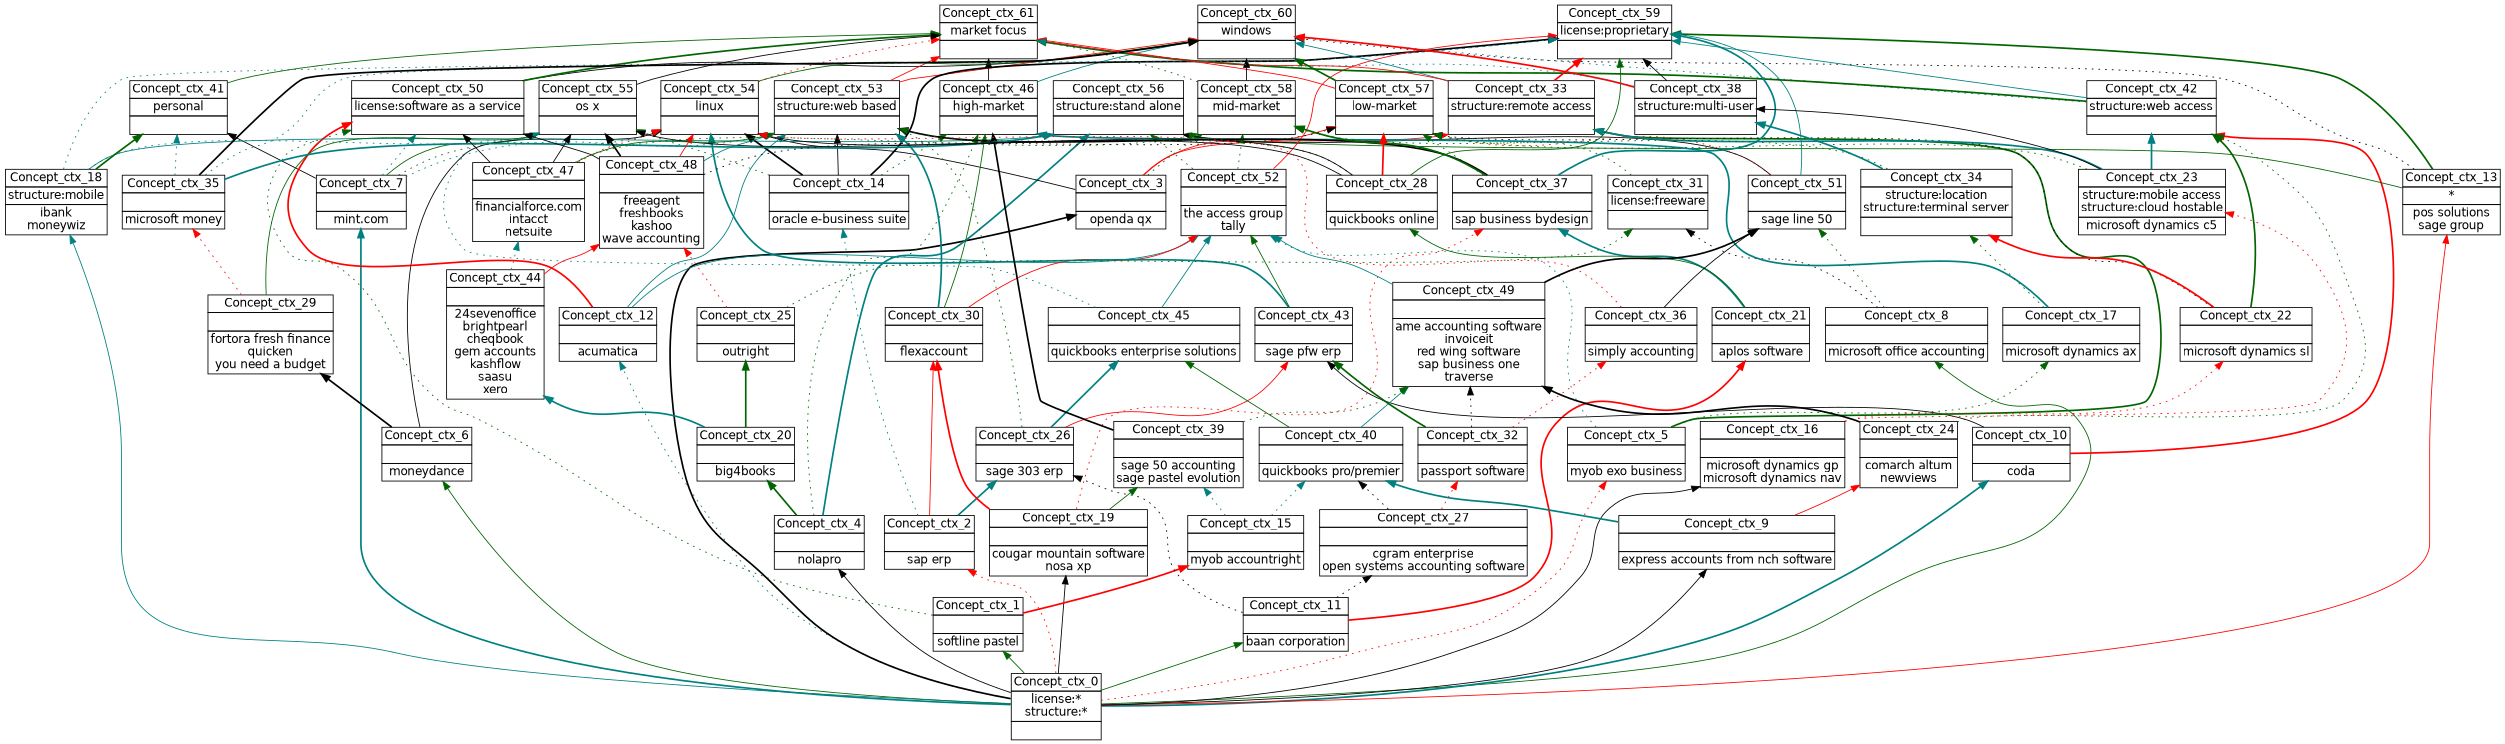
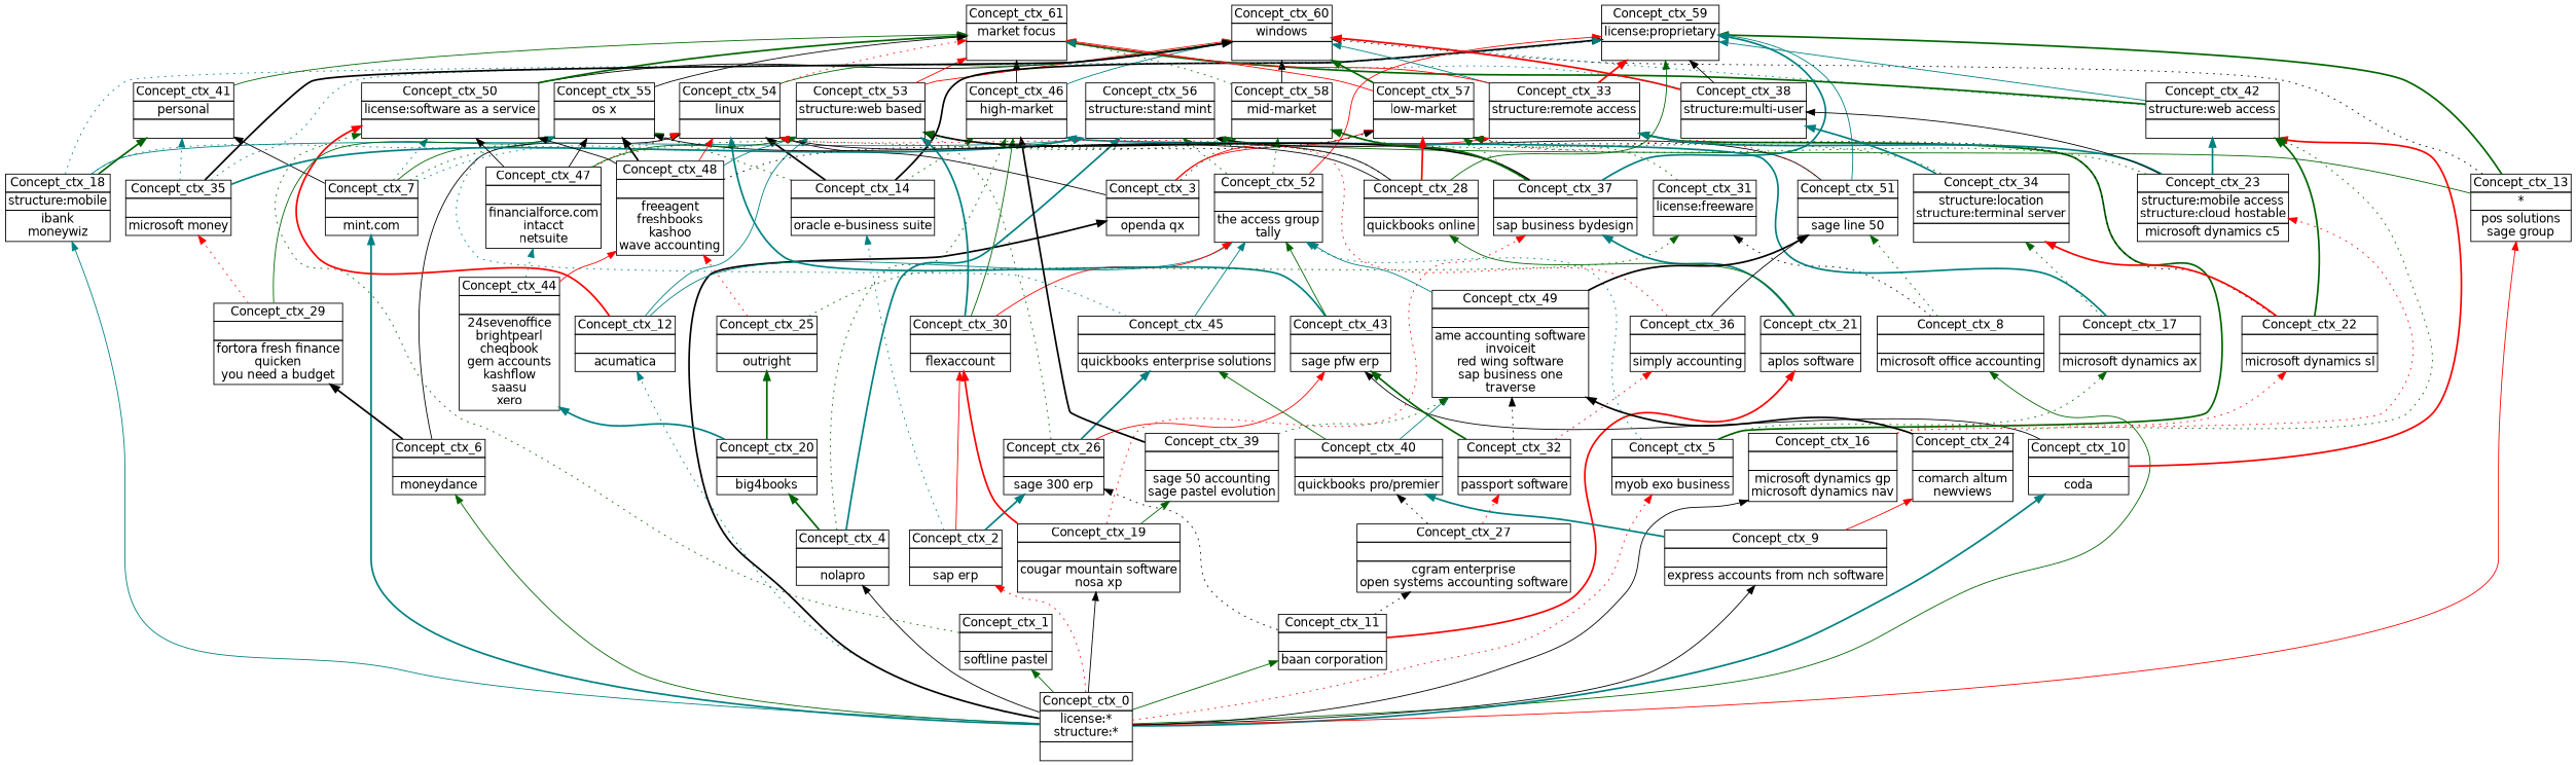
  digraph {
    fontname="DejaVu Sans"
    nodesep=0.2
    rankdir=BT
    ranksep=0.3
    node [fontname="DejaVu Sans" margin="0.03,0.03" shape=none]
    edge [color=darkgreen fontname="DejaVu Sans" headport=p style=solid tailport=p]
    n1 [label=<<table border="0" cellborder="1" cellspacing="0" port="p"><tr><td>Concept_ctx_0</td></tr><tr><td>license:*<br/>structure:*<br/></td></tr><tr><td><br/></td></tr></table>>]
    n2 [label=<<table border="0" cellborder="1" cellspacing="0" port="p"><tr><td>Concept_ctx_4</td></tr><tr><td><br/></td></tr><tr><td>nolapro<br/></td></tr></table>>]
    n3 [label=<<table border="0" cellborder="1" cellspacing="0" port="p"><tr><td>Concept_ctx_7</td></tr><tr><td><br/></td></tr><tr><td>mint.com<br/></td></tr></table>>]
    n4 [label=<<table border="0" cellborder="1" cellspacing="0" port="p"><tr><td>Concept_ctx_2</td></tr><tr><td><br/></td></tr><tr><td>sap erp<br/></td></tr></table>>]
    n5 [label=<<table border="0" cellborder="1" cellspacing="0" port="p"><tr><td>Concept_ctx_6</td></tr><tr><td><br/></td></tr><tr><td>moneydance<br/></td></tr></table>>]
    n6 [label=<<table border="0" cellborder="1" cellspacing="0" port="p"><tr><td>Concept_ctx_1</td></tr><tr><td><br/></td></tr><tr><td>softline pastel<br/></td></tr></table>>]
    n7 [label=<<table border="0" cellborder="1" cellspacing="0" port="p"><tr><td>Concept_ctx_8</td></tr><tr><td><br/></td></tr><tr><td>microsoft office accounting<br/></td></tr></table>>]
    n8 [label=<<table border="0" cellborder="1" cellspacing="0" port="p"><tr><td>Concept_ctx_12</td></tr><tr><td><br/></td></tr><tr><td>acumatica<br/></td></tr></table>>]
    n9 [label=<<table border="0" cellborder="1" cellspacing="0" port="p"><tr><td>Concept_ctx_11</td></tr><tr><td><br/></td></tr><tr><td>baan corporation<br/></td></tr></table>>]
    n10 [label=<<table border="0" cellborder="1" cellspacing="0" port="p"><tr><td>Concept_ctx_9</td></tr><tr><td><br/></td></tr><tr><td>express accounts from nch software<br/></td></tr></table>>]
    n11 [label=<<table border="0" cellborder="1" cellspacing="0" port="p"><tr><td>Concept_ctx_10</td></tr><tr><td><br/></td></tr><tr><td>coda<br/></td></tr></table>>]
    n12 [label=<<table border="0" cellborder="1" cellspacing="0" port="p"><tr><td>Concept_ctx_5</td></tr><tr><td><br/></td></tr><tr><td>myob exo business<br/></td></tr></table>>]
    n13 [label=<<table border="0" cellborder="1" cellspacing="0" port="p"><tr><td>Concept_ctx_3</td></tr><tr><td><br/></td></tr><tr><td>openda qx<br/></td></tr></table>>]
    n14 [label=<<table border="0" cellborder="1" cellspacing="0" port="p"><tr><td>Concept_ctx_13</td></tr><tr><td>*<br/></td></tr><tr><td>pos solutions<br/>sage group<br/></td></tr></table>>]
    n15 [label=<<table border="0" cellborder="1" cellspacing="0" port="p"><tr><td>Concept_ctx_19</td></tr><tr><td><br/></td></tr><tr><td>cougar mountain software<br/>nosa xp<br/></td></tr></table>>]
    n16 [label=<<table border="0" cellborder="1" cellspacing="0" port="p"><tr><td>Concept_ctx_18</td></tr><tr><td>structure:mobile<br/></td></tr><tr><td>ibank<br/>moneywiz<br/></td></tr></table>>]
    n17 [label=<<table border="0" cellborder="1" cellspacing="0" port="p"><tr><td>Concept_ctx_16</td></tr><tr><td><br/></td></tr><tr><td>microsoft dynamics gp<br/>microsoft dynamics nav<br/></td></tr></table>>]
    n18 [label=<<table border="0" cellborder="1" cellspacing="0" port="p"><tr><td>Concept_ctx_20</td></tr><tr><td><br/></td></tr><tr><td>big4books<br/></td></tr></table>>]
    n19 [label=<<table border="0" cellborder="1" cellspacing="0" port="p"><tr><td>Concept_ctx_46</td></tr><tr><td>high-market<br/></td></tr><tr><td><br/></td></tr></table>>]
-   n20 [label=<<table border="0" cellborder="1" cellspacing="0" port="p"><tr><td>Concept_ctx_56</td></tr><tr><td>structure:stand alone<br/></td></tr><tr><td><br/></td></tr></table>>]
+   n20 [label=<<table border="0" cellborder="1" cellspacing="0" port="p"><tr><td>Concept_ctx_56</td></tr><tr><td>structure:stand mint<br/></td></tr><tr><td><br/></td></tr></table>>]
    n21 [label=<<table border="0" cellborder="1" cellspacing="0" port="p"><tr><td>Concept_ctx_41</td></tr><tr><td>personal<br/></td></tr><tr><td><br/></td></tr></table>>]
    n22 [label=<<table border="0" cellborder="1" cellspacing="0" port="p"><tr><td>Concept_ctx_50</td></tr><tr><td>license:software as a service<br/></td></tr><tr><td><br/></td></tr></table>>]
    n23 [label=<<table border="0" cellborder="1" cellspacing="0" port="p"><tr><td>Concept_ctx_53</td></tr><tr><td>structure:web based<br/></td></tr><tr><td><br/></td></tr></table>>]
    n24 [label=<<table border="0" cellborder="1" cellspacing="0" port="p"><tr><td>Concept_ctx_54</td></tr><tr><td>linux<br/></td></tr><tr><td><br/></td></tr></table>>]
    n25 [label=<<table border="0" cellborder="1" cellspacing="0" port="p"><tr><td>Concept_ctx_55</td></tr><tr><td>os x<br/></td></tr><tr><td><br/></td></tr></table>>]
    n26 [label=<<table border="0" cellborder="1" cellspacing="0" port="p"><tr><td>Concept_ctx_14</td></tr><tr><td><br/></td></tr><tr><td>oracle e-business suite<br/></td></tr></table>>]
-   n27 [label=<<table border="0" cellborder="1" cellspacing="0" port="p"><tr><td>Concept_ctx_26</td></tr><tr><td><br/></td></tr><tr><td>sage 303 erp<br/></td></tr></table>>]
+   n27 [label=<<table border="0" cellborder="1" cellspacing="0" port="p"><tr><td>Concept_ctx_26</td></tr><tr><td><br/></td></tr><tr><td>sage 300 erp<br/></td></tr></table>>]
    n28 [label=<<table border="0" cellborder="1" cellspacing="0" port="p"><tr><td>Concept_ctx_30</td></tr><tr><td><br/></td></tr><tr><td>flexaccount<br/></td></tr></table>>]
    n29 [label=<<table border="0" cellborder="1" cellspacing="0" port="p"><tr><td>Concept_ctx_29</td></tr><tr><td><br/></td></tr><tr><td>fortora fresh finance<br/>quicken<br/>you need a budget<br/></td></tr></table>>]
-   n30 [label=<<table border="0" cellborder="1" cellspacing="0" port="p"><tr><td>Concept_ctx_15</td></tr><tr><td><br/></td></tr><tr><td>myob accountright<br/></td></tr></table>>]
    n31 [label=<<table border="0" cellborder="1" cellspacing="0" port="p"><tr><td>Concept_ctx_31</td></tr><tr><td>license:freeware<br/></td></tr><tr><td><br/></td></tr></table>>]
    n32 [label=<<table border="0" cellborder="1" cellspacing="0" port="p"><tr><td>Concept_ctx_51</td></tr><tr><td><br/></td></tr><tr><td>sage line 50<br/></td></tr></table>>]
    n33 [label=<<table border="0" cellborder="1" cellspacing="0" port="p"><tr><td>Concept_ctx_52</td></tr><tr><td><br/></td></tr><tr><td>the access group<br/>tally<br/></td></tr></table>>]
    n34 [label=<<table border="0" cellborder="1" cellspacing="0" port="p"><tr><td>Concept_ctx_21</td></tr><tr><td><br/></td></tr><tr><td>aplos software<br/></td></tr></table>>]
    n35 [label=<<table border="0" cellborder="1" cellspacing="0" port="p"><tr><td>Concept_ctx_27</td></tr><tr><td><br/></td></tr><tr><td>cgram enterprise<br/>open systems accounting software<br/></td></tr></table>>]
    n36 [label=<<table border="0" cellborder="1" cellspacing="0" port="p"><tr><td>Concept_ctx_24</td></tr><tr><td><br/></td></tr><tr><td>comarch altum<br/>newviews<br/></td></tr></table>>]
    n37 [label=<<table border="0" cellborder="1" cellspacing="0" port="p"><tr><td>Concept_ctx_40</td></tr><tr><td><br/></td></tr><tr><td>quickbooks pro/premier<br/></td></tr></table>>]
    n38 [label=<<table border="0" cellborder="1" cellspacing="0" port="p"><tr><td>Concept_ctx_43</td></tr><tr><td><br/></td></tr><tr><td>sage pfw erp<br/></td></tr></table>>]
    n39 [label=<<table border="0" cellborder="1" cellspacing="0" port="p"><tr><td>Concept_ctx_42</td></tr><tr><td>structure:web access<br/></td></tr><tr><td><br/></td></tr></table>>]
    n40 [label=<<table border="0" cellborder="1" cellspacing="0" port="p"><tr><td>Concept_ctx_17</td></tr><tr><td><br/></td></tr><tr><td>microsoft dynamics ax<br/></td></tr></table>>]
    n41 [label=<<table border="0" cellborder="1" cellspacing="0" port="p"><tr><td>Concept_ctx_33</td></tr><tr><td>structure:remote access<br/></td></tr><tr><td><br/></td></tr></table>>]
    n42 [label=<<table border="0" cellborder="1" cellspacing="0" port="p"><tr><td>Concept_ctx_57</td></tr><tr><td>low-market<br/></td></tr><tr><td><br/></td></tr></table>>]
    n43 [label=<<table border="0" cellborder="1" cellspacing="0" port="p"><tr><td>Concept_ctx_58</td></tr><tr><td>mid-market<br/></td></tr><tr><td><br/></td></tr></table>>]
    n44 [label=<<table border="0" cellborder="1" cellspacing="0" port="p"><tr><td>Concept_ctx_59</td></tr><tr><td>license:proprietary<br/></td></tr><tr><td><br/></td></tr></table>>]
    n45 [label=<<table border="0" cellborder="1" cellspacing="0" port="p"><tr><td>Concept_ctx_60</td></tr><tr><td>windows<br/></td></tr><tr><td><br/></td></tr></table>>]
    n46 [label=<<table border="0" cellborder="1" cellspacing="0" port="p"><tr><td>Concept_ctx_39</td></tr><tr><td><br/></td></tr><tr><td>sage 50 accounting<br/>sage pastel evolution<br/></td></tr></table>>]
    n47 [label=<<table border="0" cellborder="1" cellspacing="0" port="p"><tr><td>Concept_ctx_37</td></tr><tr><td><br/></td></tr><tr><td>sap business bydesign<br/></td></tr></table>>]
    n48 [label=<<table border="0" cellborder="1" cellspacing="0" port="p"><tr><td>Concept_ctx_22</td></tr><tr><td><br/></td></tr><tr><td>microsoft dynamics sl<br/></td></tr></table>>]
    n49 [label=<<table border="0" cellborder="1" cellspacing="0" port="p"><tr><td>Concept_ctx_23</td></tr><tr><td>structure:mobile access<br/>structure:cloud hostable<br/></td></tr><tr><td>microsoft dynamics c5<br/></td></tr></table>>]
    n50 [label=<<table border="0" cellborder="1" cellspacing="0" port="p"><tr><td>Concept_ctx_25</td></tr><tr><td><br/></td></tr><tr><td>outright<br/></td></tr></table>>]
    n51 [label=<<table border="0" cellborder="1" cellspacing="0" port="p"><tr><td>Concept_ctx_44</td></tr><tr><td><br/></td></tr><tr><td>24sevenoffice<br/>brightpearl<br/>cheqbook<br/>gem accounts<br/>kashflow<br/>saasu<br/>xero<br/></td></tr></table>>]
    n52 [label=<<table border="0" cellborder="1" cellspacing="0" port="p"><tr><td>Concept_ctx_61</td></tr><tr><td>market focus<br/></td></tr><tr><td><br/></td></tr></table>>]
    n53 [label=<<table border="0" cellborder="1" cellspacing="0" port="p"><tr><td>Concept_ctx_45</td></tr><tr><td><br/></td></tr><tr><td>quickbooks enterprise solutions<br/></td></tr></table>>]
    n54 [label=<<table border="0" cellborder="1" cellspacing="0" port="p"><tr><td>Concept_ctx_35</td></tr><tr><td><br/></td></tr><tr><td>microsoft money<br/></td></tr></table>>]
    n55 [label=<<table border="0" cellborder="1" cellspacing="0" port="p"><tr><td>Concept_ctx_28</td></tr><tr><td><br/></td></tr><tr><td>quickbooks online<br/></td></tr></table>>]
    n56 [label=<<table border="0" cellborder="1" cellspacing="0" port="p"><tr><td>Concept_ctx_32</td></tr><tr><td><br/></td></tr><tr><td>passport software<br/></td></tr></table>>]
    n57 [label=<<table border="0" cellborder="1" cellspacing="0" port="p"><tr><td>Concept_ctx_49</td></tr><tr><td><br/></td></tr><tr><td>ame accounting software<br/>invoiceit<br/>red wing software<br/>sap business one<br/>traverse<br/></td></tr></table>>]
    n58 [label=<<table border="0" cellborder="1" cellspacing="0" port="p"><tr><td>Concept_ctx_34</td></tr><tr><td>structure:location<br/>structure:terminal server<br/></td></tr><tr><td><br/></td></tr></table>>]
    n59 [label=<<table border="0" cellborder="1" cellspacing="0" port="p"><tr><td>Concept_ctx_48</td></tr><tr><td><br/></td></tr><tr><td>freeagent<br/>freshbooks<br/>kashoo<br/>wave accounting<br/></td></tr></table>>]
    n60 [label=<<table border="0" cellborder="1" cellspacing="0" port="p"><tr><td>Concept_ctx_47</td></tr><tr><td><br/></td></tr><tr><td>financialforce.com<br/>intacct<br/>netsuite<br/></td></tr></table>>]
    n61 [label=<<table border="0" cellborder="1" cellspacing="0" port="p"><tr><td>Concept_ctx_38</td></tr><tr><td>structure:multi-user<br/></td></tr><tr><td><br/></td></tr></table>>]
    n62 [label=<<table border="0" cellborder="1" cellspacing="0" port="p"><tr><td>Concept_ctx_36</td></tr><tr><td><br/></td></tr><tr><td>simply accounting<br/></td></tr></table>>]
    n1 -> n2 [color=black]
    n1 -> n3 [color=teal style=bold]
    n1 -> n4 [color=red style=dotted]
    n1 -> n5
    n1 -> n6
    n1 -> n7
    n1 -> n8 [color=teal style=dotted]
    n1 -> n9
    n1 -> n10 [color=black]
    n1 -> n11 [color=teal style=bold]
    n1 -> n12 [color=red style=dotted]
    n1 -> n13 [color=black style=bold]
    n1 -> n14 [color=red]
    n1 -> n15 [color=black]
    n1 -> n16 [color=teal]
    n1 -> n17 [color=black]
    n2 -> n18 [style=bold]
    n2 -> n19 [style=dotted]
    n2 -> n20 [color=teal style=bold]
    n3 -> n21 [color=black]
    n3 -> n22 [color=teal style=dotted]
    n3 -> n23 [color=teal style=dotted]
    n3 -> n24 [style=dotted]
    n3 -> n25
    n4 -> n26 [color=teal style=dotted]
    n4 -> n27 [color=teal style=bold]
    n4 -> n28 [color=red]
    n5 -> n24 [color=black]
    n5 -> n29 [color=black style=bold]
    n6 -> n22 [style=dotted]
-   n6 -> n30 [color=red style=bold]
    n7 -> n31 [color=black style=dotted]
    n7 -> n32 [style=dotted]
    n8 -> n22 [color=red style=bold]
    n8 -> n23 [color=teal]
    n8 -> n33 [color=teal]
    n9 -> n27 [color=black style=dotted]
    n9 -> n34 [color=red style=bold]
    n9 -> n35 [color=black style=dotted]
    n10 -> n36 [color=red]
    n10 -> n37 [color=teal style=bold]
    n11 -> n38 [color=black]
    n11 -> n39 [color=red style=bold]
    n12 -> n33 [color=teal style=dotted]
    n12 -> n40 [style=dotted]
    n12 -> n41 [style=bold]
    n13 -> n24 [color=black]
    n13 -> n41 [color=red]
    n13 -> n42 [color=red]
    n13 -> n43 [style=dotted]
    n14 -> n20
    n14 -> n44 [style=bold]
    n14 -> n45 [color=black style=dotted]
    n15 -> n28 [color=red style=bold]
    n15 -> n46
    n15 -> n47 [color=red style=dotted]
    n16 -> n20 [color=teal]
    n16 -> n21 [style=bold]
    n16 -> n25 [color=teal style=dotted]
    n16 -> n44 [color=teal style=dotted]
    n17 -> n48 [color=red style=dotted]
    n17 -> n49 [color=red style=dotted]
    n18 -> n50 [style=bold]
    n18 -> n51 [color=teal style=bold]
    n19 -> n45 [color=teal]
    n19 -> n52 [color=black]
    n21 -> n52
    n22 -> n45 [color=black]
    n22 -> n52 [style=bold]
    n23 -> n45 [color=red]
    n23 -> n52 [color=red]
    n24 -> n45
    n24 -> n52 [color=red style=dotted]
    n25 -> n52 [color=black]
    n26 -> n19 [style=dotted]
-   n26 -> n23 [color=black]
    n26 -> n24 [color=black style=bold]
    n26 -> n25 [style=dotted]
    n26 -> n44 [color=black style=bold]
    n27 -> n23 [style=dotted]
    n27 -> n38 [color=red]
    n27 -> n53 [color=teal style=bold]
    n28 -> n19
    n28 -> n23 [color=teal style=bold]
    n28 -> n33 [color=red]
    n29 -> n25
    n29 -> n54 [color=red style=dotted]
-   n30 -> n37 [color=teal style=dotted]
-   n30 -> n46 [color=teal style=dotted]
    n31 -> n42 [style=dotted]
    n32 -> n20 [color=black]
    n32 -> n42 [color=red style=dotted]
    n32 -> n44 [color=teal]
    n33 -> n20 [style=dotted]
    n33 -> n43 [style=dotted]
    n33 -> n44 [color=red]
    n34 -> n47 [color=teal style=bold]
    n34 -> n55
    n35 -> n37 [color=black style=dotted]
    n35 -> n56 [color=red style=dotted]
    n36 -> n39 [style=dotted]
    n36 -> n57 [color=black style=bold]
    n37 -> n53
    n37 -> n57 [color=teal]
    n38 -> n24 [color=teal style=bold]
    n38 -> n33
    n39 -> n44 [color=teal]
    n39 -> n45 [color=teal style=dotted]
    n39 -> n52 [style=bold]
    n40 -> n19 [color=teal style=bold]
    n40 -> n58 [style=dotted]
    n41 -> n44 [color=red style=bold]
    n41 -> n45 [color=teal]
    n41 -> n52 [color=red]
    n42 -> n45 [style=bold]
    n42 -> n52 [color=red]
    n43 -> n45 [color=black]
    n43 -> n52 [style=dotted]
    n46 -> n19 [color=black style=bold]
    n46 -> n57 [style=dotted]
    n47 -> n23 [color=black style=bold]
    n47 -> n42 [style=dotted]
    n47 -> n43 [style=bold]
    n47 -> n44 [color=teal style=bold]
    n48 -> n39 [style=bold]
    n48 -> n42 [color=black style=dotted]
    n48 -> n58 [color=red style=bold]
    n49 -> n39 [color=teal style=bold]
    n49 -> n41 [color=teal style=bold]
    n49 -> n42 [style=dotted]
    n49 -> n61 [color=black]
    n50 -> n31 [style=dotted]
    n50 -> n59 [color=red style=dotted]
    n51 -> n59 [color=red]
    n51 -> n60 [color=teal style=dotted]
    n53 -> n25 [color=teal style=dotted]
    n53 -> n33 [color=teal]
    n54 -> n20 [color=teal style=bold]
    n54 -> n21 [color=teal style=dotted]
    n54 -> n44 [color=teal style=dotted]
    n54 -> n45 [color=black style=bold]
    n55 -> n23 [style=dotted]
    n55 -> n24 [color=black]
    n55 -> n25 [color=black]
    n55 -> n42 [color=red style=bold]
    n55 -> n44
    n56 -> n38 [style=bold]
    n56 -> n57 [color=black style=dotted]
    n56 -> n62 [color=red style=dotted]
    n57 -> n32 [color=black style=bold]
    n57 -> n33 [color=teal]
    n58 -> n43 [style=dotted]
    n58 -> n61 [color=teal style=bold]
    n59 -> n22 [color=black]
    n59 -> n23 [color=teal]
    n59 -> n24 [color=red]
    n59 -> n25 [color=black style=bold]
    n59 -> n42 [color=black style=dotted]
    n60 -> n22 [color=black]
    n60 -> n23
    n60 -> n24 [color=red style=dotted]
    n60 -> n25 [color=black]
    n60 -> n43 [style=dotted]
    n61 -> n44 [color=black]
    n61 -> n45 [color=red style=bold]
    n61 -> n52 [color=teal style=dotted]
    n62 -> n24 [color=red style=dotted]
    n62 -> n32 [color=black]
  }
